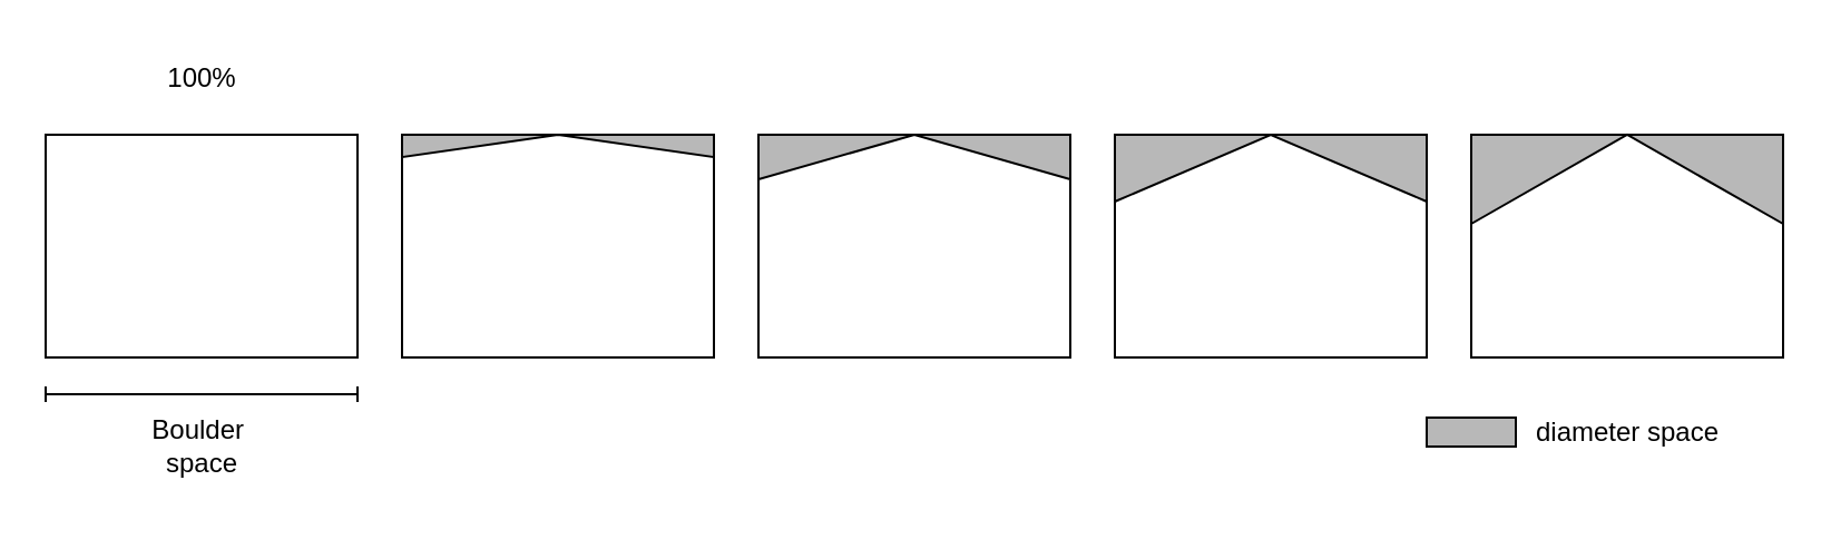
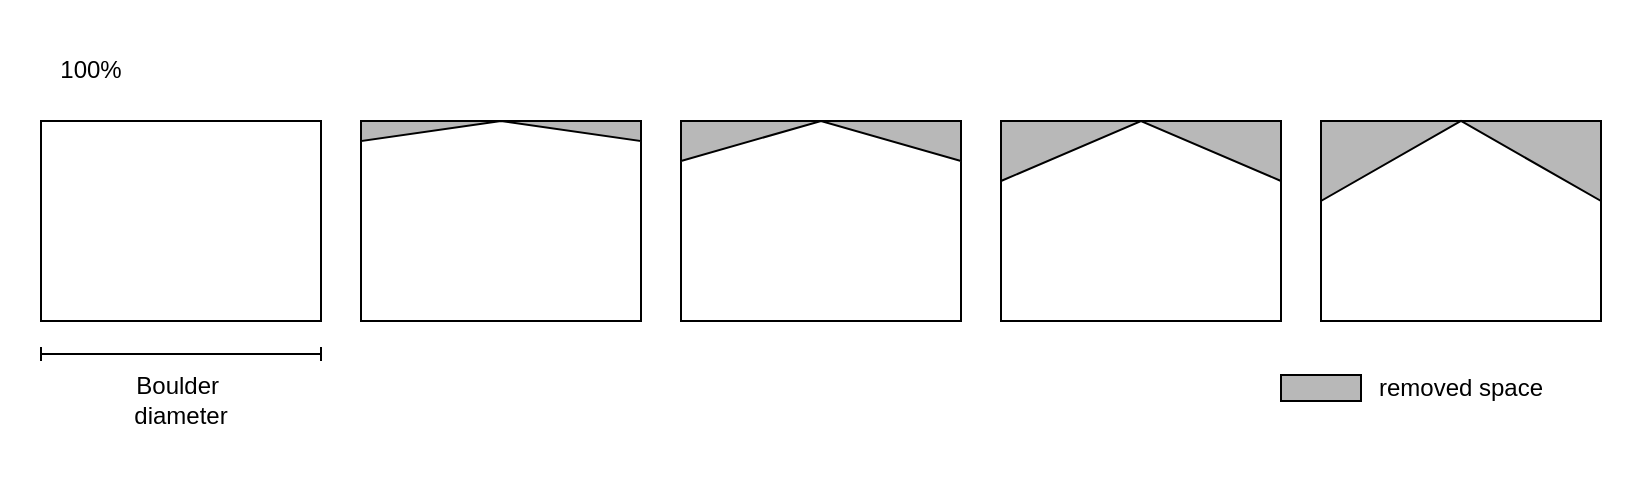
  <mxCell id="0" />
  <mxCell id="1" parent="0" />
  <mxCell id="2" value="" style="rounded=0;whiteSpace=wrap;html=1;fillColor=#B8B8B8;" vertex="1" parent="1"><mxGeometry x="660" y="60" width="140" height="100" as="geometry" /></mxCell>
  <mxCell id="3" value="" style="rounded=0;whiteSpace=wrap;html=1;fillColor=#B8B8B8;" vertex="1" parent="1"><mxGeometry x="500" y="60" width="140" height="100" as="geometry" /></mxCell>
  <mxCell id="4" value="" style="rounded=0;whiteSpace=wrap;html=1;fillColor=#B8B8B8;" vertex="1" parent="1"><mxGeometry x="340" y="60" width="140" height="100" as="geometry" /></mxCell>
  <mxCell id="5" value="" style="rounded=0;whiteSpace=wrap;html=1;fillColor=#B8B8B8;" vertex="1" parent="1"><mxGeometry x="180" y="60" width="140" height="100" as="geometry" /></mxCell>
  <mxCell id="6" style="edgeStyle=orthogonalEdgeStyle;rounded=0;orthogonalLoop=1;jettySize=auto;html=1;exitX=0;exitY=0.5;exitDx=0;exitDy=0;" edge="1" parent="1" source="7"><mxGeometry relative="1" as="geometry"><mxPoint x="20" y="110.333" as="targetPoint" /></mxGeometry></mxCell>
  <mxCell id="7" value="" style="rounded=0;whiteSpace=wrap;html=1;" vertex="1" parent="1"><mxGeometry x="20" y="60" width="140" height="100" as="geometry" /></mxCell>
  <mxCell id="8" value="" style="shape=offPageConnector;whiteSpace=wrap;html=1;rotation=-180;size=0.1;" vertex="1" parent="1"><mxGeometry x="180" y="60" width="140" height="100" as="geometry" /></mxCell>
  <mxCell id="9" value="" style="shape=offPageConnector;whiteSpace=wrap;html=1;rotation=-180;size=0.2;" vertex="1" parent="1"><mxGeometry x="340" y="60" width="140" height="100" as="geometry" /></mxCell>
  <mxCell id="10" value="" style="shape=offPageConnector;whiteSpace=wrap;html=1;rotation=-180;size=0.3;" vertex="1" parent="1"><mxGeometry x="500" y="60" width="140" height="100" as="geometry" /></mxCell>
  <mxCell id="11" value="" style="shape=offPageConnector;whiteSpace=wrap;html=1;rotation=-180;size=0.4;" vertex="1" parent="1"><mxGeometry x="660" y="60" width="140" height="100" as="geometry" /></mxCell>
- <mxCell id="12" value="100%" style="text;html=1;align=center;verticalAlign=middle;resizable=0;points=[];autosize=1;strokeColor=none;fillColor=none;" vertex="1" parent="1"><mxGeometry x="65" y="20" width="50" height="30" as="geometry" /></mxCell>
- <mxCell id="13" value="Boulder&amp;nbsp;&lt;div&gt;space&lt;/div&gt;" style="text;html=1;align=center;verticalAlign=middle;resizable=0;points=[];autosize=1;strokeColor=none;fillColor=none;" vertex="1" parent="1"><mxGeometry x="55" y="180" width="70" height="40" as="geometry" /></mxCell>
+ <mxCell id="12" value="100%" style="text;html=1;align=center;verticalAlign=middle;resizable=0;points=[];autosize=1;strokeColor=none;fillColor=none;" vertex="1" parent="1"><mxGeometry x="20" y="20" width="50" height="30" as="geometry" /></mxCell>
+ <mxCell id="13" value="Boulder&amp;nbsp;&lt;div&gt;diameter&lt;/div&gt;" style="text;html=1;align=center;verticalAlign=middle;resizable=0;points=[];autosize=1;strokeColor=none;fillColor=none;" vertex="1" parent="1"><mxGeometry x="55" y="180" width="70" height="40" as="geometry" /></mxCell>
  <mxCell id="14" value="" style="shape=crossbar;whiteSpace=wrap;html=1;rounded=1;" vertex="1" parent="1"><mxGeometry x="20" y="173" width="140" height="7" as="geometry" /></mxCell>
  <mxCell id="15" value="" style="rounded=0;whiteSpace=wrap;html=1;fillColor=#B8B8B8;" vertex="1" parent="1"><mxGeometry x="640" y="187" width="40" height="13" as="geometry" /></mxCell>
- <mxCell id="16" value="diameter space" style="text;html=1;align=center;verticalAlign=middle;resizable=0;points=[];autosize=1;strokeColor=none;fillColor=none;" vertex="1" parent="1"><mxGeometry x="675" y="178.5" width="110" height="30" as="geometry" /></mxCell>
+ <mxCell id="16" value="removed space" style="text;html=1;align=center;verticalAlign=middle;resizable=0;points=[];autosize=1;strokeColor=none;fillColor=none;" vertex="1" parent="1"><mxGeometry x="675" y="178.5" width="110" height="30" as="geometry" /></mxCell>
